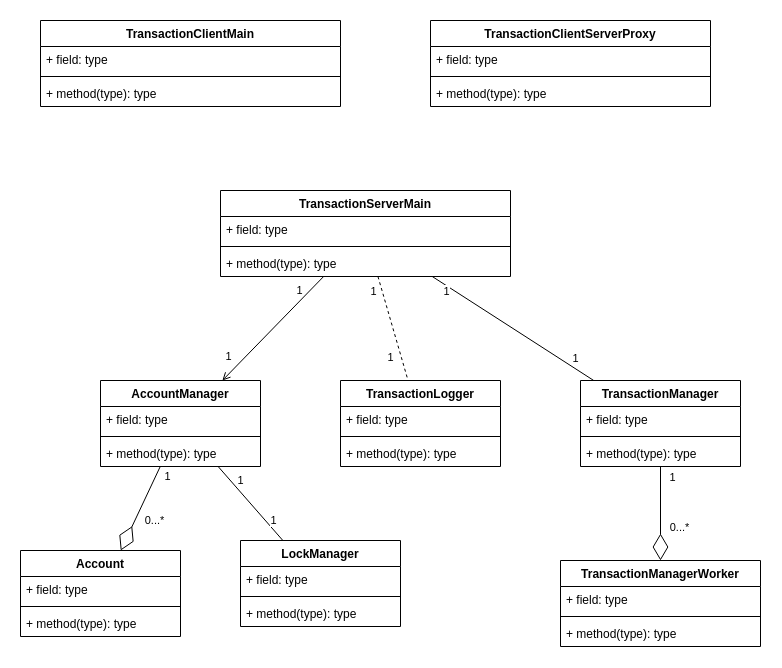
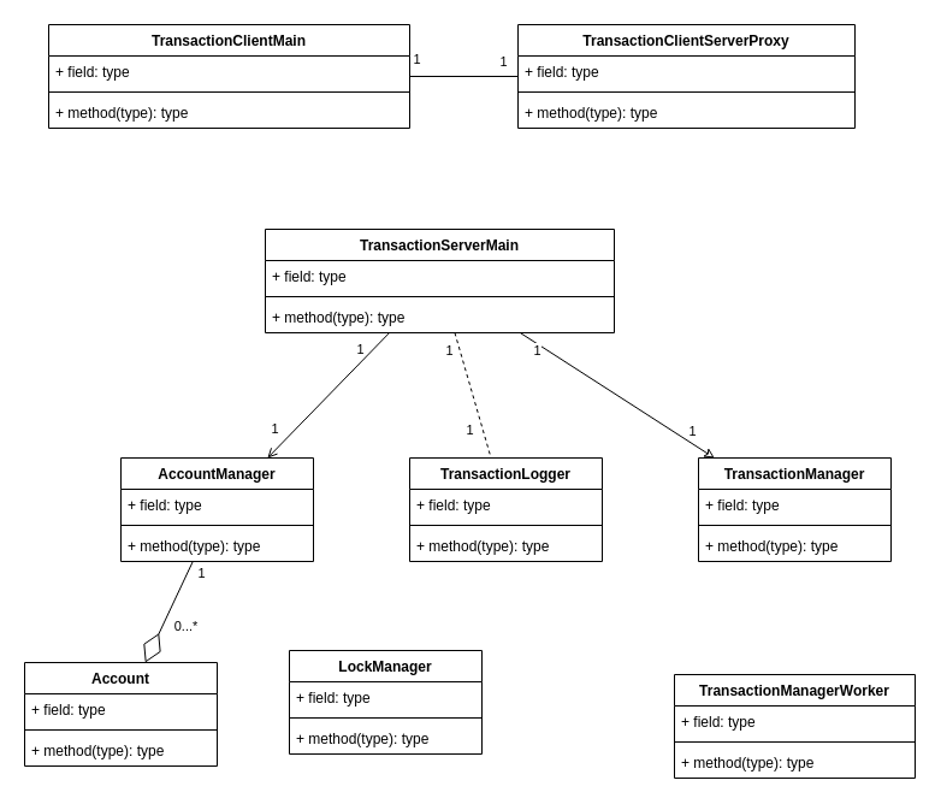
  <mxCell id="0" />
  <mxCell id="1" parent="0" />
  <mxCell id="2" value="TransactionServerMain" style="swimlane;fontStyle=1;align=center;verticalAlign=top;childLayout=stackLayout;horizontal=1;startSize=26;horizontalStack=0;resizeParent=1;resizeParentMax=0;resizeLast=0;collapsible=1;marginBottom=0;" vertex="1" parent="1"><mxGeometry x="220" y="190" width="290" height="86" as="geometry" /></mxCell>
  <mxCell id="3" value="+ field: type" style="text;strokeColor=none;fillColor=none;align=left;verticalAlign=top;spacingLeft=4;spacingRight=4;overflow=hidden;rotatable=0;points=[[0,0.5],[1,0.5]];portConstraint=eastwest;" vertex="1" parent="2"><mxGeometry y="26" width="290" height="26" as="geometry" /></mxCell>
  <mxCell id="4" value="" style="line;strokeWidth=1;fillColor=none;align=left;verticalAlign=middle;spacingTop=-1;spacingLeft=3;spacingRight=3;rotatable=0;labelPosition=right;points=[];portConstraint=eastwest;" vertex="1" parent="2"><mxGeometry y="52" width="290" height="8" as="geometry" /></mxCell>
  <mxCell id="5" value="+ method(type): type" style="text;strokeColor=none;fillColor=none;align=left;verticalAlign=top;spacingLeft=4;spacingRight=4;overflow=hidden;rotatable=0;points=[[0,0.5],[1,0.5]];portConstraint=eastwest;" vertex="1" parent="2"><mxGeometry y="60" width="290" height="26" as="geometry" /></mxCell>
+ <mxCell id="6" style="rounded=0;orthogonalLoop=1;jettySize=auto;html=1;endArrow=none;endFill=0;" edge="1" parent="1" source="55" target="51"><mxGeometry relative="1" as="geometry" /></mxCell>
+ <mxCell id="7" value="1" style="edgeLabel;html=1;align=center;verticalAlign=middle;resizable=0;points=[];" vertex="1" connectable="0" parent="6"><mxGeometry x="-0.709" relative="1" as="geometry"><mxPoint y="-13" as="offset" /></mxGeometry></mxCell>
+ <mxCell id="8" value="1" style="edgeLabel;html=1;align=center;verticalAlign=middle;resizable=0;points=[];" vertex="1" connectable="0" parent="6"><mxGeometry x="0.811" y="-1" relative="1" as="geometry"><mxPoint x="-3.2" y="-14" as="offset" /></mxGeometry></mxCell>
  <mxCell id="9" style="rounded=0;orthogonalLoop=1;jettySize=auto;html=1;endArrow=open;endFill=0;" edge="1" parent="1" source="2" target="18"><mxGeometry relative="1" as="geometry"><mxPoint x="30" y="470" as="sourcePoint" /><mxPoint x="110" y="470" as="targetPoint" /></mxGeometry></mxCell>
  <mxCell id="10" value="1" style="edgeLabel;html=1;align=center;verticalAlign=middle;resizable=0;points=[];" vertex="1" connectable="0" parent="9"><mxGeometry x="-0.709" relative="1" as="geometry"><mxPoint x="-9.81" y="-1.13" as="offset" /></mxGeometry></mxCell>
  <mxCell id="11" value="1" style="edgeLabel;html=1;align=center;verticalAlign=middle;resizable=0;points=[];" vertex="1" connectable="0" parent="9"><mxGeometry x="0.811" y="-1" relative="1" as="geometry"><mxPoint x="-3.2" y="-14" as="offset" /></mxGeometry></mxCell>
- <mxCell id="12" style="rounded=0;orthogonalLoop=1;jettySize=auto;html=1;endArrow=none;endFill=0;" edge="1" parent="1" source="18" target="35"><mxGeometry relative="1" as="geometry"><mxPoint x="348.974" y="286" as="sourcePoint" /><mxPoint x="286.026" y="390" as="targetPoint" /></mxGeometry></mxCell>
- <mxCell id="13" value="1" style="edgeLabel;html=1;align=center;verticalAlign=middle;resizable=0;points=[];" vertex="1" connectable="0" parent="12"><mxGeometry x="-0.709" relative="1" as="geometry"><mxPoint x="12.96" y="3.24" as="offset" /></mxGeometry></mxCell>
- <mxCell id="14" value="1" style="edgeLabel;html=1;align=center;verticalAlign=middle;resizable=0;points=[];" vertex="1" connectable="0" parent="12"><mxGeometry x="0.811" y="-1" relative="1" as="geometry"><mxPoint x="-3.2" y="-14" as="offset" /></mxGeometry></mxCell>
- <mxCell id="15" style="rounded=0;orthogonalLoop=1;jettySize=auto;html=1;endArrow=none;endFill=0;" edge="1" parent="1" source="2" target="43"><mxGeometry relative="1" as="geometry"><mxPoint x="358.974" y="296" as="sourcePoint" /><mxPoint x="296.026" y="400" as="targetPoint" /></mxGeometry></mxCell>
+ <mxCell id="15" style="rounded=0;orthogonalLoop=1;jettySize=auto;html=1;endArrow=classic;endFill=0;" edge="1" parent="1" source="2" target="43"><mxGeometry relative="1" as="geometry"><mxPoint x="358.974" y="296" as="sourcePoint" /><mxPoint x="296.026" y="400" as="targetPoint" /></mxGeometry></mxCell>
  <mxCell id="16" value="1" style="edgeLabel;html=1;align=center;verticalAlign=middle;resizable=0;points=[];" vertex="1" connectable="0" parent="15"><mxGeometry x="-0.709" relative="1" as="geometry"><mxPoint x="-9.81" y="-1.13" as="offset" /></mxGeometry></mxCell>
  <mxCell id="17" value="1" style="edgeLabel;html=1;align=center;verticalAlign=middle;resizable=0;points=[];" vertex="1" connectable="0" parent="15"><mxGeometry x="0.811" y="-1" relative="1" as="geometry"><mxPoint x="-3.2" y="-14" as="offset" /></mxGeometry></mxCell>
  <mxCell id="18" value="AccountManager" style="swimlane;fontStyle=1;align=center;verticalAlign=top;childLayout=stackLayout;horizontal=1;startSize=26;horizontalStack=0;resizeParent=1;resizeParentMax=0;resizeLast=0;collapsible=1;marginBottom=0;" vertex="1" parent="1"><mxGeometry x="100" y="380" width="160" height="86" as="geometry" /></mxCell>
  <mxCell id="19" value="+ field: type" style="text;strokeColor=none;fillColor=none;align=left;verticalAlign=top;spacingLeft=4;spacingRight=4;overflow=hidden;rotatable=0;points=[[0,0.5],[1,0.5]];portConstraint=eastwest;" vertex="1" parent="18"><mxGeometry y="26" width="160" height="26" as="geometry" /></mxCell>
  <mxCell id="20" value="" style="line;strokeWidth=1;fillColor=none;align=left;verticalAlign=middle;spacingTop=-1;spacingLeft=3;spacingRight=3;rotatable=0;labelPosition=right;points=[];portConstraint=eastwest;" vertex="1" parent="18"><mxGeometry y="52" width="160" height="8" as="geometry" /></mxCell>
  <mxCell id="21" value="+ method(type): type" style="text;strokeColor=none;fillColor=none;align=left;verticalAlign=top;spacingLeft=4;spacingRight=4;overflow=hidden;rotatable=0;points=[[0,0.5],[1,0.5]];portConstraint=eastwest;" vertex="1" parent="18"><mxGeometry y="60" width="160" height="26" as="geometry" /></mxCell>
  <mxCell id="22" value="" style="endArrow=diamondThin;endFill=0;endSize=24;html=1;" edge="1" parent="1" source="18" target="31"><mxGeometry width="160" relative="1" as="geometry"><mxPoint x="190" y="490" as="sourcePoint" /><mxPoint x="350" y="490" as="targetPoint" /></mxGeometry></mxCell>
  <mxCell id="23" value="1" style="edgeLabel;html=1;align=center;verticalAlign=middle;resizable=0;points=[];" vertex="1" connectable="0" parent="22"><mxGeometry x="-0.742" y="-1" relative="1" as="geometry"><mxPoint x="12.32" y="-1.43" as="offset" /></mxGeometry></mxCell>
  <mxCell id="24" value="0...*" style="edgeLabel;html=1;align=center;verticalAlign=middle;resizable=0;points=[];" vertex="1" connectable="0" parent="22"><mxGeometry x="0.279" relative="1" as="geometry"><mxPoint x="18.79" as="offset" /></mxGeometry></mxCell>
- <mxCell id="25" value="" style="endArrow=diamondThin;endFill=0;endSize=24;html=1;" edge="1" parent="1" source="43" target="47"><mxGeometry width="160" relative="1" as="geometry"><mxPoint x="827.765" y="456" as="sourcePoint" /><mxPoint x="872.235" y="540" as="targetPoint" /></mxGeometry></mxCell>
- <mxCell id="26" value="1" style="edgeLabel;html=1;align=center;verticalAlign=middle;resizable=0;points=[];" vertex="1" connectable="0" parent="25"><mxGeometry x="-0.742" y="-1" relative="1" as="geometry"><mxPoint x="12.32" y="-1.43" as="offset" /></mxGeometry></mxCell>
- <mxCell id="27" value="0...*" style="edgeLabel;html=1;align=center;verticalAlign=middle;resizable=0;points=[];" vertex="1" connectable="0" parent="25"><mxGeometry x="0.279" relative="1" as="geometry"><mxPoint x="18.79" as="offset" /></mxGeometry></mxCell>
  <mxCell id="28" style="rounded=0;orthogonalLoop=1;jettySize=auto;html=1;endArrow=none;endFill=0;dashed=1;" edge="1" parent="1" source="2" target="39"><mxGeometry relative="1" as="geometry"><mxPoint x="462.265" y="286" as="sourcePoint" /><mxPoint x="640" y="373.58" as="targetPoint" /></mxGeometry></mxCell>
  <mxCell id="29" value="1" style="edgeLabel;html=1;align=center;verticalAlign=middle;resizable=0;points=[];" vertex="1" connectable="0" parent="28"><mxGeometry x="-0.709" relative="1" as="geometry"><mxPoint x="-9.81" y="-1.13" as="offset" /></mxGeometry></mxCell>
  <mxCell id="30" value="1" style="edgeLabel;html=1;align=center;verticalAlign=middle;resizable=0;points=[];" vertex="1" connectable="0" parent="28"><mxGeometry x="0.811" y="-1" relative="1" as="geometry"><mxPoint x="-13.83" y="-14" as="offset" /></mxGeometry></mxCell>
  <mxCell id="31" value="Account" style="swimlane;fontStyle=1;align=center;verticalAlign=top;childLayout=stackLayout;horizontal=1;startSize=26;horizontalStack=0;resizeParent=1;resizeParentMax=0;resizeLast=0;collapsible=1;marginBottom=0;" vertex="1" parent="1"><mxGeometry x="20" y="550" width="160" height="86" as="geometry" /></mxCell>
  <mxCell id="32" value="+ field: type" style="text;strokeColor=none;fillColor=none;align=left;verticalAlign=top;spacingLeft=4;spacingRight=4;overflow=hidden;rotatable=0;points=[[0,0.5],[1,0.5]];portConstraint=eastwest;" vertex="1" parent="31"><mxGeometry y="26" width="160" height="26" as="geometry" /></mxCell>
  <mxCell id="33" value="" style="line;strokeWidth=1;fillColor=none;align=left;verticalAlign=middle;spacingTop=-1;spacingLeft=3;spacingRight=3;rotatable=0;labelPosition=right;points=[];portConstraint=eastwest;" vertex="1" parent="31"><mxGeometry y="52" width="160" height="8" as="geometry" /></mxCell>
  <mxCell id="34" value="+ method(type): type" style="text;strokeColor=none;fillColor=none;align=left;verticalAlign=top;spacingLeft=4;spacingRight=4;overflow=hidden;rotatable=0;points=[[0,0.5],[1,0.5]];portConstraint=eastwest;" vertex="1" parent="31"><mxGeometry y="60" width="160" height="26" as="geometry" /></mxCell>
  <mxCell id="35" value="LockManager" style="swimlane;fontStyle=1;align=center;verticalAlign=top;childLayout=stackLayout;horizontal=1;startSize=26;horizontalStack=0;resizeParent=1;resizeParentMax=0;resizeLast=0;collapsible=1;marginBottom=0;" vertex="1" parent="1"><mxGeometry x="240" y="540" width="160" height="86" as="geometry" /></mxCell>
  <mxCell id="36" value="+ field: type" style="text;strokeColor=none;fillColor=none;align=left;verticalAlign=top;spacingLeft=4;spacingRight=4;overflow=hidden;rotatable=0;points=[[0,0.5],[1,0.5]];portConstraint=eastwest;" vertex="1" parent="35"><mxGeometry y="26" width="160" height="26" as="geometry" /></mxCell>
  <mxCell id="37" value="" style="line;strokeWidth=1;fillColor=none;align=left;verticalAlign=middle;spacingTop=-1;spacingLeft=3;spacingRight=3;rotatable=0;labelPosition=right;points=[];portConstraint=eastwest;" vertex="1" parent="35"><mxGeometry y="52" width="160" height="8" as="geometry" /></mxCell>
  <mxCell id="38" value="+ method(type): type" style="text;strokeColor=none;fillColor=none;align=left;verticalAlign=top;spacingLeft=4;spacingRight=4;overflow=hidden;rotatable=0;points=[[0,0.5],[1,0.5]];portConstraint=eastwest;" vertex="1" parent="35"><mxGeometry y="60" width="160" height="26" as="geometry" /></mxCell>
  <mxCell id="39" value="TransactionLogger" style="swimlane;fontStyle=1;align=center;verticalAlign=top;childLayout=stackLayout;horizontal=1;startSize=26;horizontalStack=0;resizeParent=1;resizeParentMax=0;resizeLast=0;collapsible=1;marginBottom=0;" vertex="1" parent="1"><mxGeometry x="340" y="380" width="160" height="86" as="geometry" /></mxCell>
  <mxCell id="40" value="+ field: type" style="text;strokeColor=none;fillColor=none;align=left;verticalAlign=top;spacingLeft=4;spacingRight=4;overflow=hidden;rotatable=0;points=[[0,0.5],[1,0.5]];portConstraint=eastwest;" vertex="1" parent="39"><mxGeometry y="26" width="160" height="26" as="geometry" /></mxCell>
  <mxCell id="41" value="" style="line;strokeWidth=1;fillColor=none;align=left;verticalAlign=middle;spacingTop=-1;spacingLeft=3;spacingRight=3;rotatable=0;labelPosition=right;points=[];portConstraint=eastwest;" vertex="1" parent="39"><mxGeometry y="52" width="160" height="8" as="geometry" /></mxCell>
  <mxCell id="42" value="+ method(type): type" style="text;strokeColor=none;fillColor=none;align=left;verticalAlign=top;spacingLeft=4;spacingRight=4;overflow=hidden;rotatable=0;points=[[0,0.5],[1,0.5]];portConstraint=eastwest;" vertex="1" parent="39"><mxGeometry y="60" width="160" height="26" as="geometry" /></mxCell>
  <mxCell id="43" value="TransactionManager" style="swimlane;fontStyle=1;align=center;verticalAlign=top;childLayout=stackLayout;horizontal=1;startSize=26;horizontalStack=0;resizeParent=1;resizeParentMax=0;resizeLast=0;collapsible=1;marginBottom=0;" vertex="1" parent="1"><mxGeometry x="580" y="380" width="160" height="86" as="geometry" /></mxCell>
  <mxCell id="44" value="+ field: type" style="text;strokeColor=none;fillColor=none;align=left;verticalAlign=top;spacingLeft=4;spacingRight=4;overflow=hidden;rotatable=0;points=[[0,0.5],[1,0.5]];portConstraint=eastwest;" vertex="1" parent="43"><mxGeometry y="26" width="160" height="26" as="geometry" /></mxCell>
  <mxCell id="45" value="" style="line;strokeWidth=1;fillColor=none;align=left;verticalAlign=middle;spacingTop=-1;spacingLeft=3;spacingRight=3;rotatable=0;labelPosition=right;points=[];portConstraint=eastwest;" vertex="1" parent="43"><mxGeometry y="52" width="160" height="8" as="geometry" /></mxCell>
  <mxCell id="46" value="+ method(type): type" style="text;strokeColor=none;fillColor=none;align=left;verticalAlign=top;spacingLeft=4;spacingRight=4;overflow=hidden;rotatable=0;points=[[0,0.5],[1,0.5]];portConstraint=eastwest;" vertex="1" parent="43"><mxGeometry y="60" width="160" height="26" as="geometry" /></mxCell>
  <mxCell id="47" value="TransactionManagerWorker" style="swimlane;fontStyle=1;align=center;verticalAlign=top;childLayout=stackLayout;horizontal=1;startSize=26;horizontalStack=0;resizeParent=1;resizeParentMax=0;resizeLast=0;collapsible=1;marginBottom=0;" vertex="1" parent="1"><mxGeometry x="560" y="560" width="200" height="86" as="geometry" /></mxCell>
  <mxCell id="48" value="+ field: type" style="text;strokeColor=none;fillColor=none;align=left;verticalAlign=top;spacingLeft=4;spacingRight=4;overflow=hidden;rotatable=0;points=[[0,0.5],[1,0.5]];portConstraint=eastwest;" vertex="1" parent="47"><mxGeometry y="26" width="200" height="26" as="geometry" /></mxCell>
  <mxCell id="49" value="" style="line;strokeWidth=1;fillColor=none;align=left;verticalAlign=middle;spacingTop=-1;spacingLeft=3;spacingRight=3;rotatable=0;labelPosition=right;points=[];portConstraint=eastwest;" vertex="1" parent="47"><mxGeometry y="52" width="200" height="8" as="geometry" /></mxCell>
  <mxCell id="50" value="+ method(type): type" style="text;strokeColor=none;fillColor=none;align=left;verticalAlign=top;spacingLeft=4;spacingRight=4;overflow=hidden;rotatable=0;points=[[0,0.5],[1,0.5]];portConstraint=eastwest;" vertex="1" parent="47"><mxGeometry y="60" width="200" height="26" as="geometry" /></mxCell>
  <mxCell id="51" value="TransactionClientMain" style="swimlane;fontStyle=1;align=center;verticalAlign=top;childLayout=stackLayout;horizontal=1;startSize=26;horizontalStack=0;resizeParent=1;resizeParentMax=0;resizeLast=0;collapsible=1;marginBottom=0;" vertex="1" parent="1"><mxGeometry x="40" y="20" width="300" height="86" as="geometry" /></mxCell>
  <mxCell id="52" value="+ field: type" style="text;strokeColor=none;fillColor=none;align=left;verticalAlign=top;spacingLeft=4;spacingRight=4;overflow=hidden;rotatable=0;points=[[0,0.5],[1,0.5]];portConstraint=eastwest;" vertex="1" parent="51"><mxGeometry y="26" width="300" height="26" as="geometry" /></mxCell>
  <mxCell id="53" value="" style="line;strokeWidth=1;fillColor=none;align=left;verticalAlign=middle;spacingTop=-1;spacingLeft=3;spacingRight=3;rotatable=0;labelPosition=right;points=[];portConstraint=eastwest;" vertex="1" parent="51"><mxGeometry y="52" width="300" height="8" as="geometry" /></mxCell>
  <mxCell id="54" value="+ method(type): type" style="text;strokeColor=none;fillColor=none;align=left;verticalAlign=top;spacingLeft=4;spacingRight=4;overflow=hidden;rotatable=0;points=[[0,0.5],[1,0.5]];portConstraint=eastwest;" vertex="1" parent="51"><mxGeometry y="60" width="300" height="26" as="geometry" /></mxCell>
  <mxCell id="55" value="TransactionClientServerProxy" style="swimlane;fontStyle=1;align=center;verticalAlign=top;childLayout=stackLayout;horizontal=1;startSize=26;horizontalStack=0;resizeParent=1;resizeParentMax=0;resizeLast=0;collapsible=1;marginBottom=0;" vertex="1" parent="1"><mxGeometry x="430" y="20" width="280" height="86" as="geometry" /></mxCell>
  <mxCell id="56" value="+ field: type" style="text;strokeColor=none;fillColor=none;align=left;verticalAlign=top;spacingLeft=4;spacingRight=4;overflow=hidden;rotatable=0;points=[[0,0.5],[1,0.5]];portConstraint=eastwest;" vertex="1" parent="55"><mxGeometry y="26" width="280" height="26" as="geometry" /></mxCell>
  <mxCell id="57" value="" style="line;strokeWidth=1;fillColor=none;align=left;verticalAlign=middle;spacingTop=-1;spacingLeft=3;spacingRight=3;rotatable=0;labelPosition=right;points=[];portConstraint=eastwest;" vertex="1" parent="55"><mxGeometry y="52" width="280" height="8" as="geometry" /></mxCell>
  <mxCell id="58" value="+ method(type): type" style="text;strokeColor=none;fillColor=none;align=left;verticalAlign=top;spacingLeft=4;spacingRight=4;overflow=hidden;rotatable=0;points=[[0,0.5],[1,0.5]];portConstraint=eastwest;" vertex="1" parent="55"><mxGeometry y="60" width="280" height="26" as="geometry" /></mxCell>
